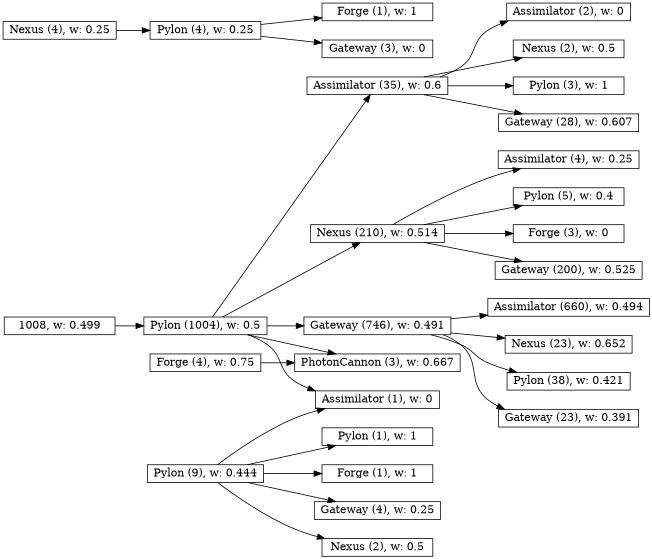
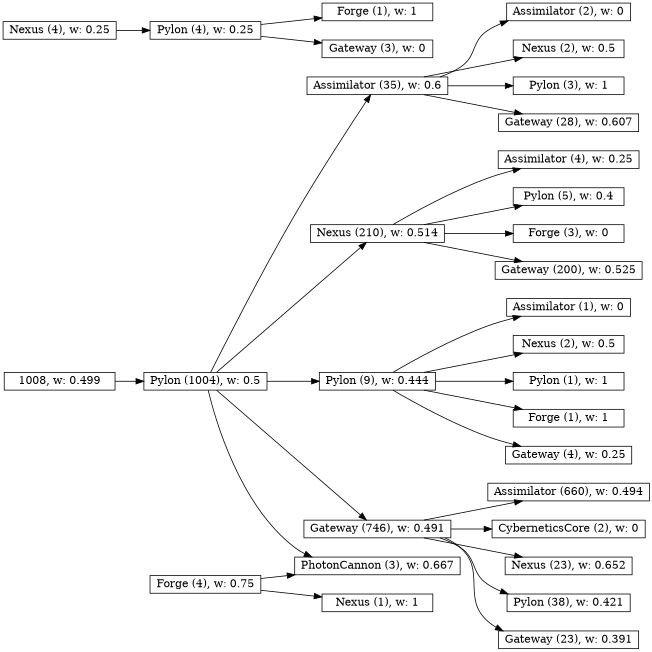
  digraph {
    fixedsize=true
    nodesep=0.35
    rankdir=LR
    node [concentrate=true fillcolor="#888888" shape=box stype="rounded,filled"]
    n1 [height=0 label="1008, w: 0.499" width=2]
    n2 [height=0 label="Pylon (1004), w: 0.5" width=2]
    n3 [height=0 label="Nexus (4), w: 0.25" width=2]
    n4 [height=0 label="Pylon (4), w: 0.25" width=2]
    n5 [height=0 label="Assimilator (35), w: 0.6" width=2]
    n6 [height=0 label="Nexus (210), w: 0.514" width=2]
    n7 [height=0 label="Pylon (9), w: 0.444" width=2]
    n8 [height=0 label="Gateway (746), w: 0.491" width=2]
    n9 [height=0 label="PhotonCannon (3), w: 0.667" width=2]
    n10 [height=0 label="Forge (1), w: 1" width=2]
    n11 [height=0 label="Gateway (3), w: 0" width=2]
    n12 [height=0 label="Assimilator (2), w: 0" width=2]
    n13 [height=0 label="Nexus (2), w: 0.5" width=2]
    n14 [height=0 label="Pylon (3), w: 1" width=2]
    n15 [height=0 label="Gateway (28), w: 0.607" width=2]
    n16 [height=0 label="Assimilator (4), w: 0.25" width=2]
    n17 [height=0 label="Pylon (5), w: 0.4" width=2]
    n18 [height=0 label="Forge (3), w: 0" width=2]
    n19 [height=0 label="Gateway (200), w: 0.525" width=2]
    n20 [height=0 label="Assimilator (1), w: 0" width=2]
    n21 [height=0 label="Nexus (2), w: 0.5" width=2]
    n22 [height=0 label="Pylon (1), w: 1" width=2]
    n23 [height=0 label="Forge (1), w: 1" width=2]
    n24 [height=0 label="Gateway (4), w: 0.25" width=2]
    n25 [height=0 label="Forge (4), w: 0.75" width=2]
+   n26 [height=0 label="Nexus (1), w: 1" width=2]
    n27 [height=0 label="Assimilator (660), w: 0.494" width=2]
+   n28 [height=0 label="CyberneticsCore (2), w: 0" width=2]
    n29 [height=0 label="Nexus (23), w: 0.652" width=2]
    n30 [height=0 label="Pylon (38), w: 0.421" width=2]
    n31 [height=0 label="Gateway (23), w: 0.391" width=2]
    n1 -> n2
    n2 -> n5
    n2 -> n6
-   n2 -> n20
+   n2 -> n7
    n2 -> n8
    n2 -> n9
    n3 -> n4
    n4 -> n10
    n4 -> n11
    n5 -> n12
    n5 -> n13
    n5 -> n14
    n5 -> n15
    n6 -> n16
    n6 -> n17
    n6 -> n18
    n6 -> n19
    n7 -> n20
    n7 -> n21
    n7 -> n22
    n7 -> n23
    n7 -> n24
    n8 -> n27
+   n8 -> n28
    n8 -> n29
    n8 -> n30
    n8 -> n31
    n25 -> n9
+   n25 -> n26
  }
